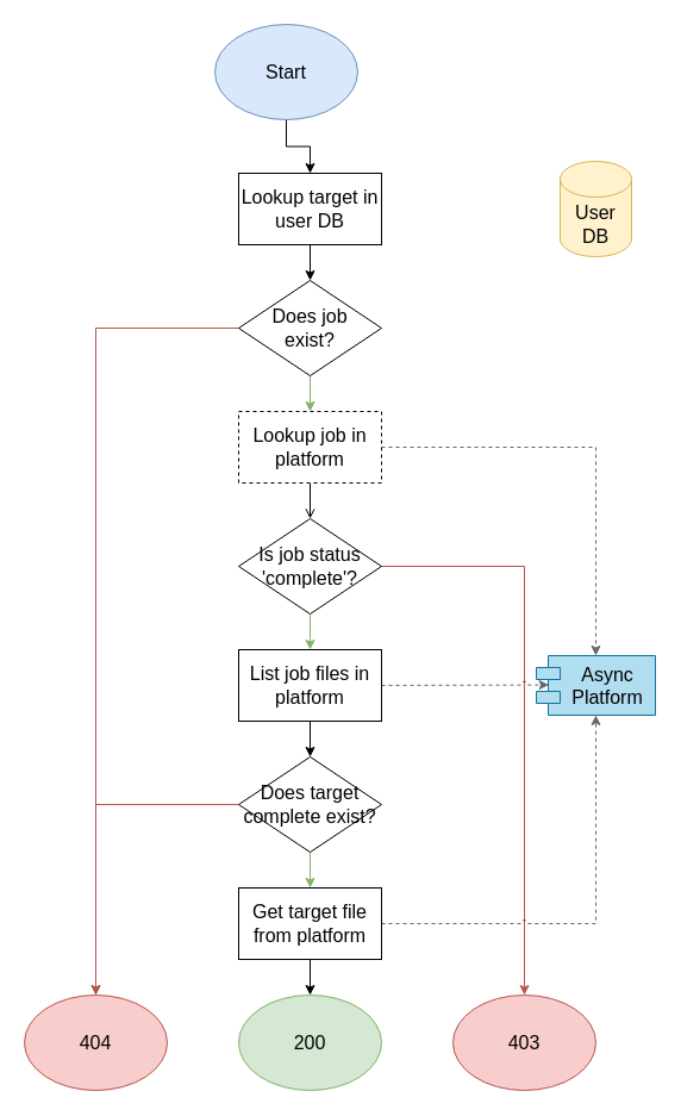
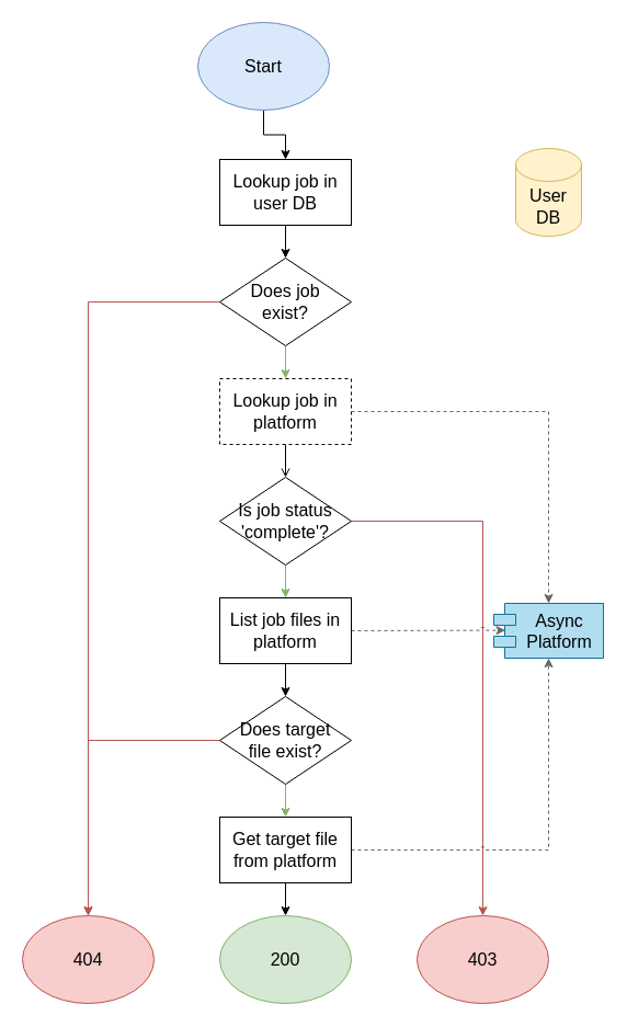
  <mxCell id="0" />
  <mxCell id="1" parent="0" />
  <mxCell id="2" style="edgeStyle=orthogonalEdgeStyle;rounded=0;jumpStyle=arc;orthogonalLoop=1;jettySize=auto;html=1;exitX=0.5;exitY=1;exitDx=0;exitDy=0;entryX=0.5;entryY=0;entryDx=0;entryDy=0;strokeColor=#000000;fontSize=16;" edge="1" parent="1" source="3" target="5"><mxGeometry relative="1" as="geometry" /></mxCell>
  <mxCell id="3" value="Start" style="ellipse;whiteSpace=wrap;html=1;fontSize=16;fillColor=#dae8fc;strokeColor=#6c8ebf;" vertex="1" parent="1"><mxGeometry x="180" y="20" width="120" height="80" as="geometry" /></mxCell>
  <mxCell id="4" style="edgeStyle=orthogonalEdgeStyle;rounded=0;jumpStyle=arc;orthogonalLoop=1;jettySize=auto;html=1;exitX=0.5;exitY=1;exitDx=0;exitDy=0;entryX=0.5;entryY=0;entryDx=0;entryDy=0;strokeColor=#000000;fontSize=16;" edge="1" parent="1" source="5" target="9"><mxGeometry relative="1" as="geometry" /></mxCell>
- <mxCell id="5" value="Lookup target in user DB" style="rounded=0;whiteSpace=wrap;html=1;fontSize=16;" vertex="1" parent="1"><mxGeometry x="200" y="145" width="120" height="60" as="geometry" /></mxCell>
+ <mxCell id="5" value="Lookup job in user DB" style="rounded=0;whiteSpace=wrap;html=1;fontSize=16;" vertex="1" parent="1"><mxGeometry x="200" y="145" width="120" height="60" as="geometry" /></mxCell>
  <mxCell id="6" value="User DB" style="shape=cylinder3;whiteSpace=wrap;html=1;boundedLbl=1;backgroundOutline=1;size=15;fontSize=16;fillColor=#fff2cc;strokeColor=#d6b656;" vertex="1" parent="1"><mxGeometry x="470" y="135" width="60" height="80" as="geometry" /></mxCell>
  <mxCell id="7" style="edgeStyle=orthogonalEdgeStyle;rounded=0;jumpStyle=arc;orthogonalLoop=1;jettySize=auto;html=1;exitX=0.5;exitY=1;exitDx=0;exitDy=0;entryX=0.5;entryY=0;entryDx=0;entryDy=0;strokeColor=#82b366;fontSize=16;fillColor=#d5e8d4;" edge="1" parent="1" source="9" target="12"><mxGeometry relative="1" as="geometry" /></mxCell>
  <mxCell id="8" style="edgeStyle=orthogonalEdgeStyle;rounded=0;jumpStyle=arc;orthogonalLoop=1;jettySize=auto;html=1;exitX=0;exitY=0.5;exitDx=0;exitDy=0;entryX=0.5;entryY=0;entryDx=0;entryDy=0;strokeColor=#b85450;fontSize=16;fillColor=#f8cecc;" edge="1" parent="1" source="9" target="26"><mxGeometry relative="1" as="geometry" /></mxCell>
  <mxCell id="9" value="Does job&lt;br&gt;exist?" style="rhombus;whiteSpace=wrap;html=1;fontSize=16;" vertex="1" parent="1"><mxGeometry x="200" y="235" width="120" height="80" as="geometry" /></mxCell>
  <mxCell id="10" style="edgeStyle=orthogonalEdgeStyle;rounded=0;jumpStyle=arc;orthogonalLoop=1;jettySize=auto;html=1;exitX=0.5;exitY=1;exitDx=0;exitDy=0;entryX=0.5;entryY=0;entryDx=0;entryDy=0;strokeColor=#000000;fontSize=16;endArrow=open;" edge="1" parent="1" source="12" target="16"><mxGeometry relative="1" as="geometry" /></mxCell>
  <mxCell id="11" style="edgeStyle=orthogonalEdgeStyle;rounded=0;jumpStyle=arc;orthogonalLoop=1;jettySize=auto;html=1;exitX=1;exitY=0.5;exitDx=0;exitDy=0;entryX=0.5;entryY=0;entryDx=0;entryDy=0;strokeColor=#666666;fontSize=16;dashed=1;" edge="1" parent="1" source="12" target="13"><mxGeometry relative="1" as="geometry" /></mxCell>
  <mxCell id="12" value="Lookup job in platform" style="rounded=0;whiteSpace=wrap;html=1;fontSize=16;dashed=1;" vertex="1" parent="1"><mxGeometry x="200" y="345" width="120" height="60" as="geometry" /></mxCell>
  <mxCell id="13" value="Async&#10;Platform" style="shape=module;align=left;spacingLeft=20;align=center;verticalAlign=top;fontSize=16;fillColor=#b1ddf0;strokeColor=#10739e;" vertex="1" parent="1"><mxGeometry x="450" y="550" width="100" height="50" as="geometry" /></mxCell>
  <mxCell id="14" style="edgeStyle=orthogonalEdgeStyle;rounded=0;jumpStyle=arc;orthogonalLoop=1;jettySize=auto;html=1;exitX=0.5;exitY=1;exitDx=0;exitDy=0;entryX=0.5;entryY=0;entryDx=0;entryDy=0;strokeColor=#82b366;fontSize=16;fillColor=#d5e8d4;" edge="1" parent="1" source="16" target="19"><mxGeometry relative="1" as="geometry" /></mxCell>
  <mxCell id="15" style="edgeStyle=orthogonalEdgeStyle;rounded=0;jumpStyle=arc;orthogonalLoop=1;jettySize=auto;html=1;exitX=1;exitY=0.5;exitDx=0;exitDy=0;entryX=0.5;entryY=0;entryDx=0;entryDy=0;strokeColor=#b85450;fontSize=16;fillColor=#f8cecc;" edge="1" parent="1" source="16" target="27"><mxGeometry relative="1" as="geometry" /></mxCell>
  <mxCell id="16" value="Is job status 'complete'?" style="rhombus;whiteSpace=wrap;html=1;fontSize=16;" vertex="1" parent="1"><mxGeometry x="200" y="435" width="120" height="80" as="geometry" /></mxCell>
  <mxCell id="17" style="edgeStyle=orthogonalEdgeStyle;rounded=0;jumpStyle=arc;orthogonalLoop=1;jettySize=auto;html=1;exitX=0.5;exitY=1;exitDx=0;exitDy=0;entryX=0.5;entryY=0;entryDx=0;entryDy=0;strokeColor=#000000;fontSize=16;" edge="1" parent="1" source="19" target="22"><mxGeometry relative="1" as="geometry" /></mxCell>
  <mxCell id="18" style="edgeStyle=orthogonalEdgeStyle;rounded=0;jumpStyle=arc;orthogonalLoop=1;jettySize=auto;html=1;exitX=1;exitY=0.5;exitDx=0;exitDy=0;entryX=0.106;entryY=0.491;entryDx=0;entryDy=0;entryPerimeter=0;strokeColor=#666666;fontSize=16;dashed=1;" edge="1" parent="1" source="19" target="13"><mxGeometry relative="1" as="geometry" /></mxCell>
  <mxCell id="19" value="List job files in platform" style="rounded=0;whiteSpace=wrap;html=1;fontSize=16;" vertex="1" parent="1"><mxGeometry x="200" y="545" width="120" height="60" as="geometry" /></mxCell>
  <mxCell id="20" style="edgeStyle=orthogonalEdgeStyle;rounded=0;jumpStyle=arc;orthogonalLoop=1;jettySize=auto;html=1;exitX=0.5;exitY=1;exitDx=0;exitDy=0;entryX=0.5;entryY=0;entryDx=0;entryDy=0;strokeColor=#82b366;fontSize=16;fillColor=#d5e8d4;" edge="1" parent="1" source="22" target="25"><mxGeometry relative="1" as="geometry" /></mxCell>
  <mxCell id="21" style="edgeStyle=orthogonalEdgeStyle;rounded=0;jumpStyle=arc;orthogonalLoop=1;jettySize=auto;html=1;exitX=0;exitY=0.5;exitDx=0;exitDy=0;entryX=0.5;entryY=0;entryDx=0;entryDy=0;strokeColor=#b85450;fontSize=16;fillColor=#f8cecc;" edge="1" parent="1" source="22" target="26"><mxGeometry relative="1" as="geometry" /></mxCell>
- <mxCell id="22" value="Does target&lt;br&gt;complete exist?" style="rhombus;whiteSpace=wrap;html=1;fontSize=16;" vertex="1" parent="1"><mxGeometry x="200" y="635" width="120" height="80" as="geometry" /></mxCell>
+ <mxCell id="22" value="Does target&lt;br&gt;file exist?" style="rhombus;whiteSpace=wrap;html=1;fontSize=16;" vertex="1" parent="1"><mxGeometry x="200" y="635" width="120" height="80" as="geometry" /></mxCell>
  <mxCell id="23" style="edgeStyle=orthogonalEdgeStyle;rounded=0;jumpStyle=arc;orthogonalLoop=1;jettySize=auto;html=1;exitX=0.5;exitY=1;exitDx=0;exitDy=0;entryX=0.5;entryY=0;entryDx=0;entryDy=0;strokeColor=#000000;fontSize=16;" edge="1" parent="1" source="25" target="28"><mxGeometry relative="1" as="geometry" /></mxCell>
  <mxCell id="24" style="edgeStyle=orthogonalEdgeStyle;rounded=0;jumpStyle=arc;orthogonalLoop=1;jettySize=auto;html=1;entryX=0.5;entryY=1;entryDx=0;entryDy=0;strokeColor=#666666;fontSize=16;dashed=1;" edge="1" parent="1" source="25" target="13"><mxGeometry relative="1" as="geometry" /></mxCell>
  <mxCell id="25" value="Get target file from platform" style="rounded=0;whiteSpace=wrap;html=1;fontSize=16;" vertex="1" parent="1"><mxGeometry x="200" y="745" width="120" height="60" as="geometry" /></mxCell>
  <mxCell id="26" value="404" style="ellipse;whiteSpace=wrap;html=1;fontSize=16;fillColor=#f8cecc;strokeColor=#b85450;" vertex="1" parent="1"><mxGeometry y="835" width="120" height="80" as="geometry" x="20" /></mxCell>
  <mxCell id="27" value="403" style="ellipse;whiteSpace=wrap;html=1;fontSize=16;fillColor=#f8cecc;strokeColor=#b85450;" vertex="1" parent="1"><mxGeometry x="380" y="835" width="120" height="80" as="geometry" /></mxCell>
  <mxCell id="28" value="200" style="ellipse;whiteSpace=wrap;html=1;fontSize=16;fillColor=#d5e8d4;strokeColor=#82b366;" vertex="1" parent="1"><mxGeometry x="200" y="835" width="120" height="80" as="geometry" /></mxCell>
